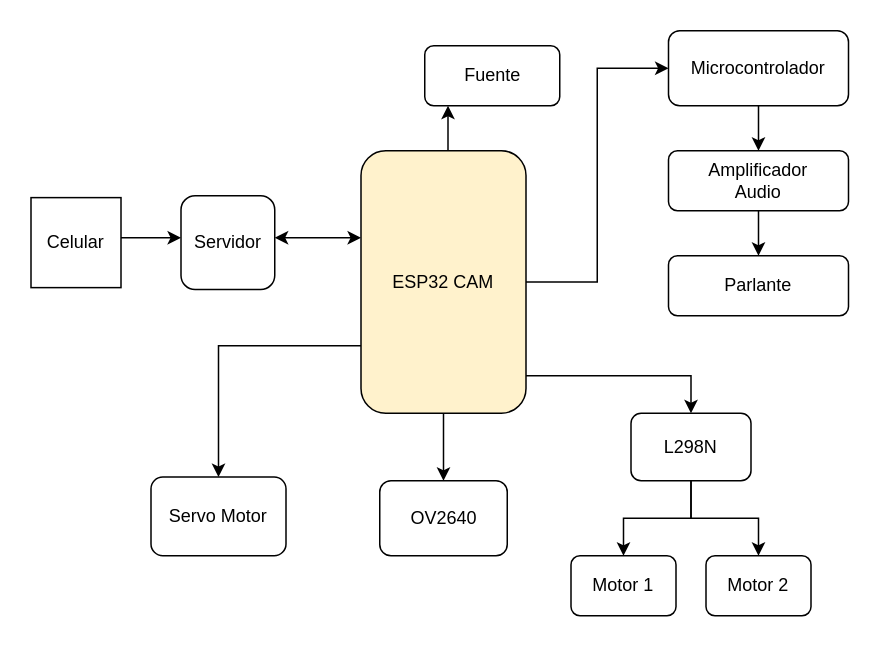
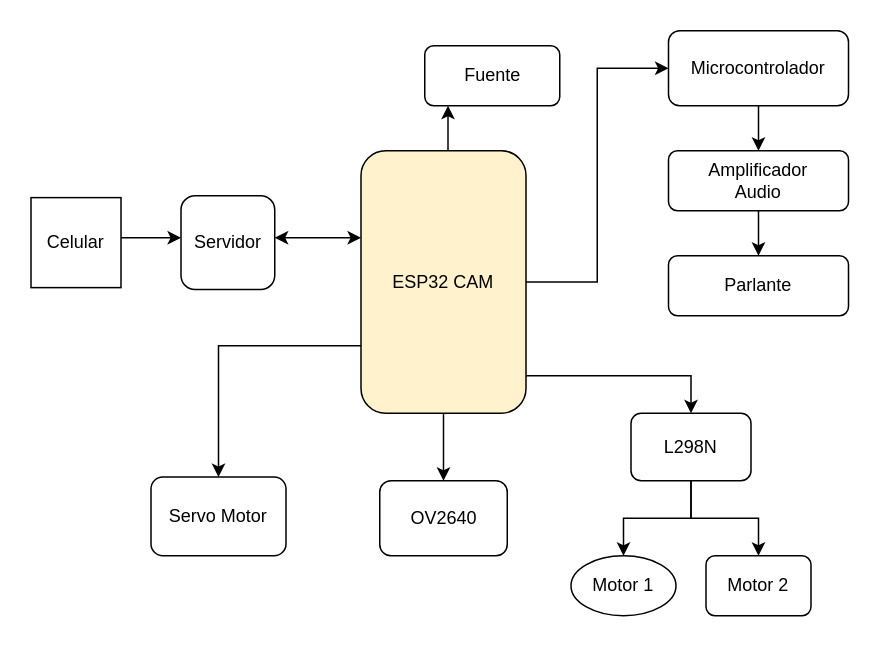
  <mxCell id="0" />
  <mxCell id="1" parent="0" />
  <mxCell id="2" style="edgeStyle=orthogonalEdgeStyle;rounded=0;orthogonalLoop=1;jettySize=auto;html=1;startArrow=classic;startFill=1;" parent="1" source="3" target="9" edge="1"><mxGeometry relative="1" as="geometry"><Array as="points"><mxPoint x="210" y="158" /><mxPoint x="210" y="158" /></Array></mxGeometry></mxCell>
  <mxCell id="3" value="Servidor" style="whiteSpace=wrap;html=1;aspect=fixed;rounded=1;" parent="1" vertex="1"><mxGeometry x="120" y="130" width="62.5" height="62.5" as="geometry" /></mxCell>
  <mxCell id="4" value="" style="edgeStyle=orthogonalEdgeStyle;rounded=0;orthogonalLoop=1;jettySize=auto;html=1;" parent="1" source="9" target="15" edge="1"><mxGeometry relative="1" as="geometry"><Array as="points"><mxPoint x="460" y="250" /></Array></mxGeometry></mxCell>
  <mxCell id="5" style="edgeStyle=orthogonalEdgeStyle;rounded=0;orthogonalLoop=1;jettySize=auto;html=1;" parent="1" source="9" target="18" edge="1"><mxGeometry relative="1" as="geometry"><Array as="points"><mxPoint x="145" y="230" /></Array></mxGeometry></mxCell>
  <mxCell id="6" style="edgeStyle=orthogonalEdgeStyle;rounded=0;orthogonalLoop=1;jettySize=auto;html=1;entryX=0.5;entryY=0;entryDx=0;entryDy=0;" parent="1" source="9" target="12" edge="1"><mxGeometry relative="1" as="geometry" /></mxCell>
  <mxCell id="7" style="edgeStyle=orthogonalEdgeStyle;rounded=0;orthogonalLoop=1;jettySize=auto;html=1;" parent="1" source="9" target="19" edge="1"><mxGeometry relative="1" as="geometry"><Array as="points"><mxPoint x="298" y="90" /><mxPoint x="298" y="90" /></Array></mxGeometry></mxCell>
  <mxCell id="8" style="edgeStyle=orthogonalEdgeStyle;rounded=0;orthogonalLoop=1;jettySize=auto;html=1;entryX=0;entryY=0.5;entryDx=0;entryDy=0;" edge="1" parent="1" source="9" target="23"><mxGeometry relative="1" as="geometry" /></mxCell>
  <mxCell id="9" value="ESP32 CAM" style="rounded=1;whiteSpace=wrap;html=1;strokeWidth=1;fillColor=#fff2cc;" parent="1" vertex="1"><mxGeometry x="240" y="100" width="110" height="175" as="geometry" /></mxCell>
  <mxCell id="10" value="" style="edgeStyle=orthogonalEdgeStyle;rounded=0;orthogonalLoop=1;jettySize=auto;html=1;" parent="1" source="11" target="3" edge="1"><mxGeometry relative="1" as="geometry"><Array as="points"><mxPoint x="100" y="158" /><mxPoint x="100" y="158" /></Array></mxGeometry></mxCell>
  <mxCell id="11" value="Celular" style="whiteSpace=wrap;html=1;aspect=fixed;rounded=0;strokeWidth=1;" parent="1" vertex="1"><mxGeometry x="20" y="131.25" width="60" height="60" as="geometry" /></mxCell>
  <mxCell id="12" value="OV2640" style="rounded=1;whiteSpace=wrap;html=1;strokeWidth=1;" parent="1" vertex="1"><mxGeometry x="252.5" y="320" width="85" height="50" as="geometry" /></mxCell>
  <mxCell id="13" value="" style="edgeStyle=orthogonalEdgeStyle;rounded=0;orthogonalLoop=1;jettySize=auto;html=1;" parent="1" source="15" target="16" edge="1"><mxGeometry relative="1" as="geometry" /></mxCell>
  <mxCell id="14" style="edgeStyle=orthogonalEdgeStyle;rounded=0;orthogonalLoop=1;jettySize=auto;html=1;entryX=0.5;entryY=0;entryDx=0;entryDy=0;" parent="1" source="15" target="17" edge="1"><mxGeometry relative="1" as="geometry" /></mxCell>
  <mxCell id="15" value="L298N" style="whiteSpace=wrap;html=1;rounded=1;strokeWidth=1;" parent="1" vertex="1"><mxGeometry x="420" y="275" width="80" height="45" as="geometry" /></mxCell>
- <mxCell id="16" value="Motor 1" style="whiteSpace=wrap;html=1;rounded=1;strokeWidth=1;" parent="1" vertex="1"><mxGeometry x="380" y="370" width="70" height="40" as="geometry" /></mxCell>
+ <mxCell id="16" value="Motor 1" style="ellipse;whiteSpace=wrap;html=1;strokeWidth=1;" parent="1" vertex="1"><mxGeometry x="380" y="370" width="70" height="40" as="geometry" /></mxCell>
  <mxCell id="17" value="Motor 2" style="whiteSpace=wrap;html=1;rounded=1;strokeWidth=1;" parent="1" vertex="1"><mxGeometry x="470" y="370" width="70" height="40" as="geometry" /></mxCell>
  <mxCell id="18" value="Servo Motor" style="rounded=1;whiteSpace=wrap;html=1;" parent="1" vertex="1"><mxGeometry x="100" y="317.5" width="90" height="52.5" as="geometry" /></mxCell>
  <mxCell id="19" value="Fuente" style="rounded=1;whiteSpace=wrap;html=1;" parent="1" vertex="1"><mxGeometry x="282.5" y="30" width="90" height="40" as="geometry" /></mxCell>
  <mxCell id="20" value="" style="edgeStyle=orthogonalEdgeStyle;rounded=0;orthogonalLoop=1;jettySize=auto;html=1;" edge="1" parent="1" source="21" target="24"><mxGeometry relative="1" as="geometry" /></mxCell>
  <mxCell id="21" value="Amplificador&lt;br&gt;Audio" style="rounded=1;whiteSpace=wrap;html=1;" parent="1" vertex="1"><mxGeometry x="445" y="100" width="120" height="40" as="geometry" /></mxCell>
  <mxCell id="22" value="" style="edgeStyle=orthogonalEdgeStyle;rounded=0;orthogonalLoop=1;jettySize=auto;html=1;" edge="1" parent="1" source="23" target="21"><mxGeometry relative="1" as="geometry" /></mxCell>
  <mxCell id="23" value="Microcontrolador" style="rounded=1;whiteSpace=wrap;html=1;" vertex="1" parent="1"><mxGeometry x="445" y="20" width="120" height="50" as="geometry" /></mxCell>
  <mxCell id="24" value="Parlante" style="rounded=1;whiteSpace=wrap;html=1;" vertex="1" parent="1"><mxGeometry x="445" y="170" width="120" height="40" as="geometry" /></mxCell>
